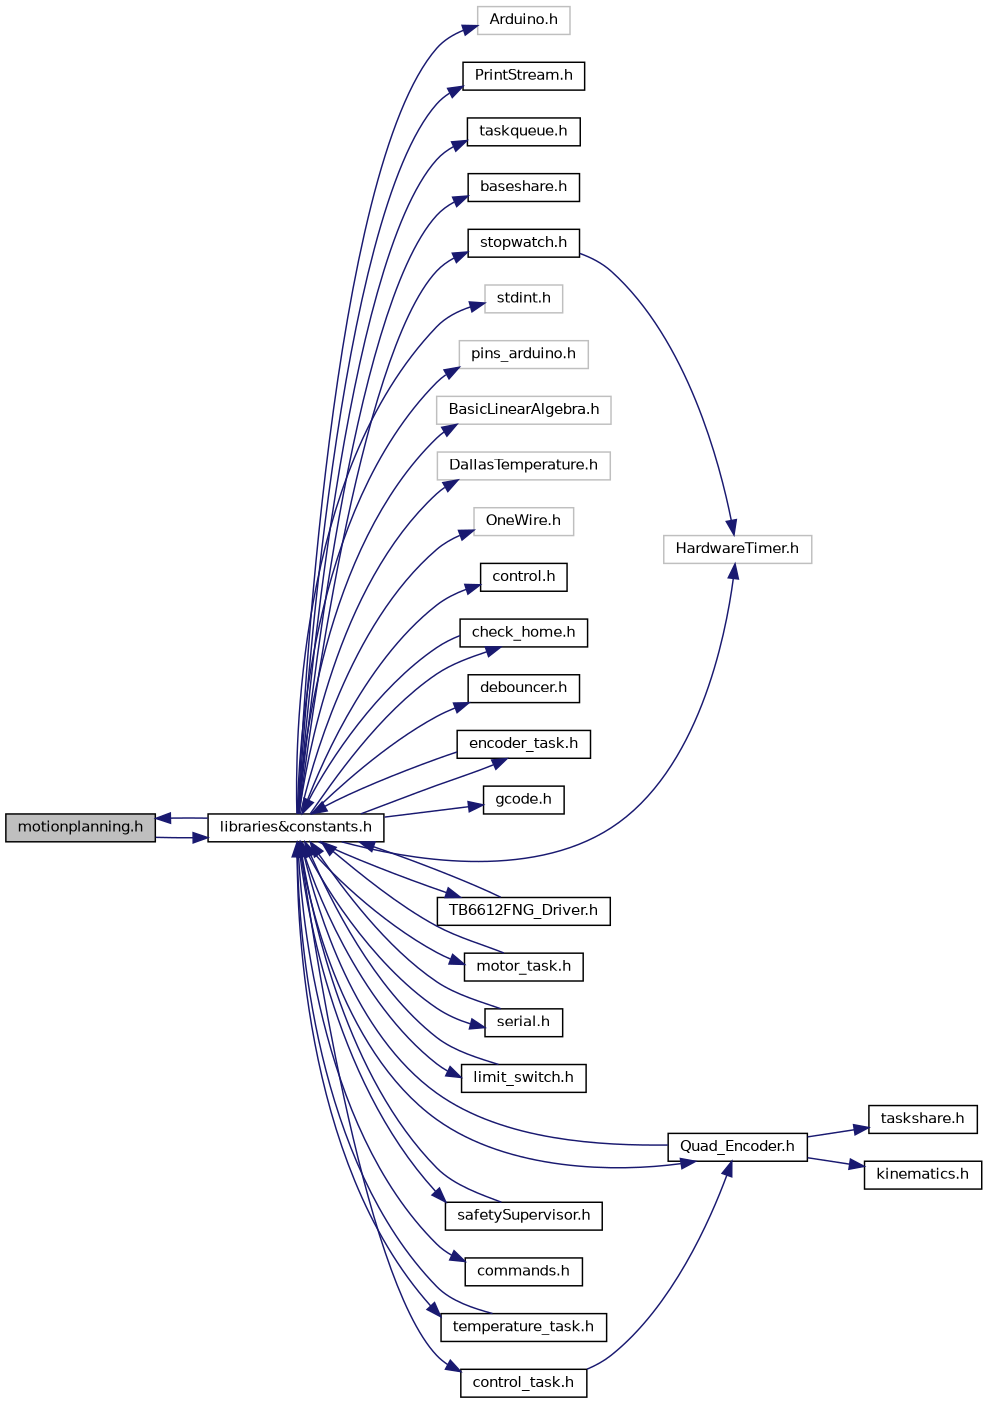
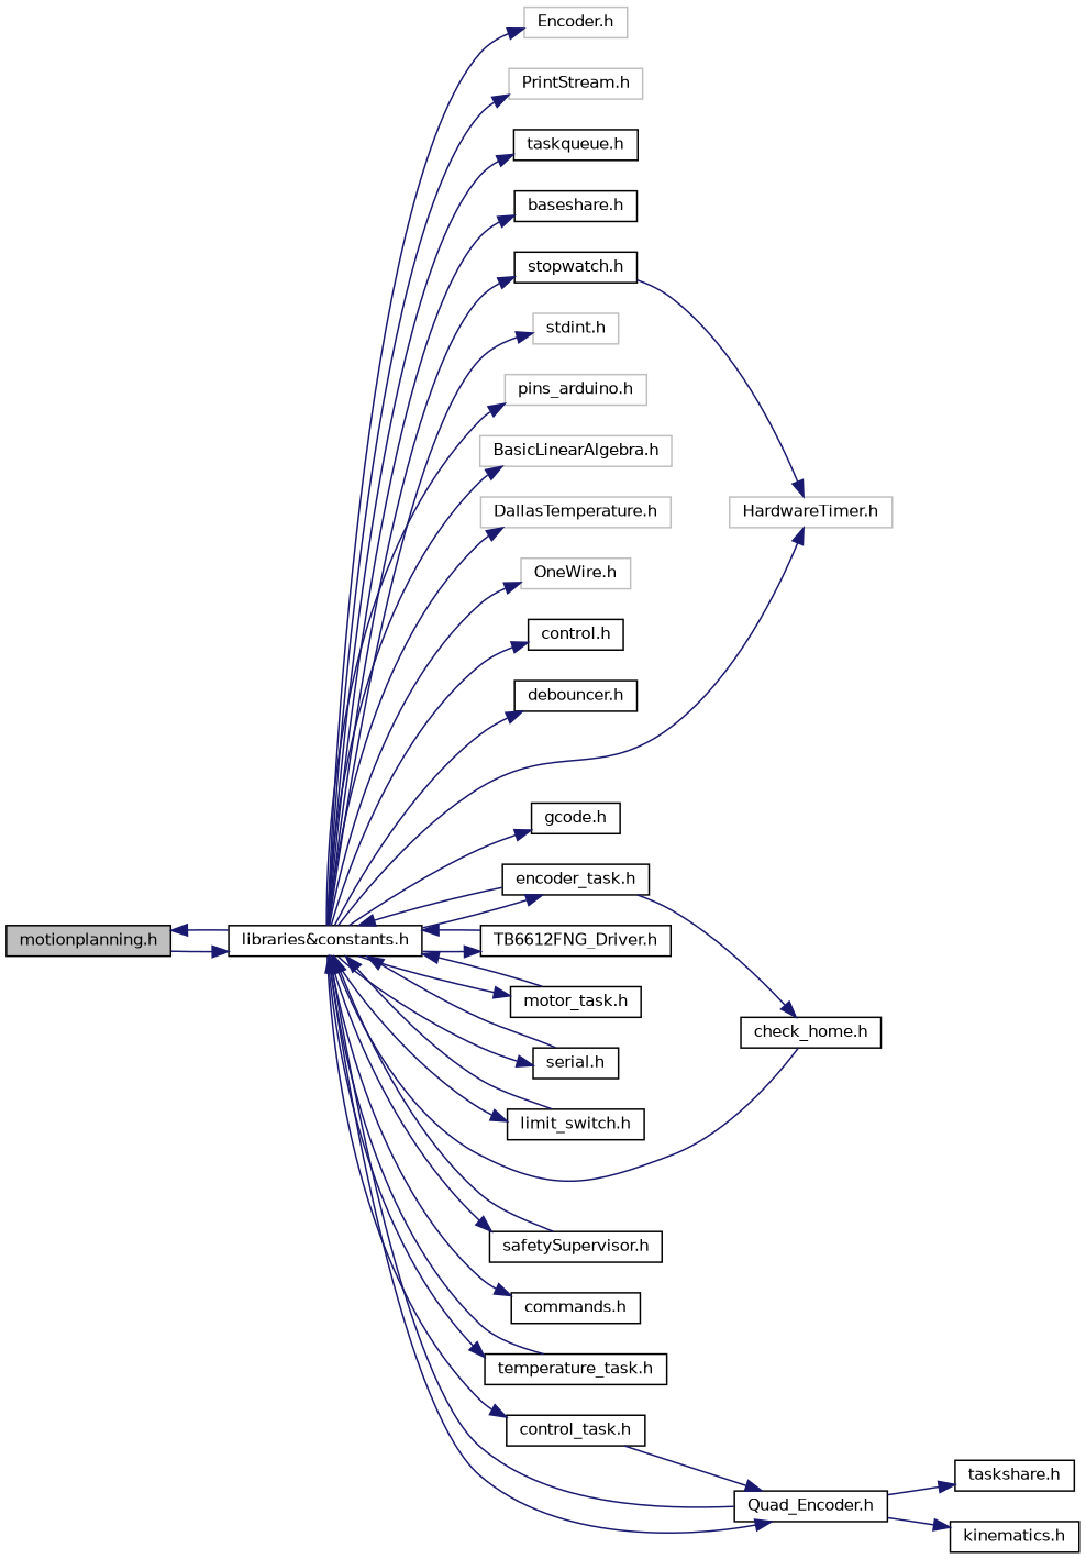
  digraph {
    rankdir=LR
    node [color=black fillcolor=white fontname=Helvetica fontsize=10 shape=record style=filled]
    edge [color=midnightblue fontname=Helvetica fontsize=10 labelfontname=Helvetica labelfontsize=10 style=solid]
    n1 [fillcolor=grey75 fontcolor=black height=0.2 label="motionplanning.h" width=0.4]
    n2 [height=0.2 label="libraries&constants.h" width=0.4]
-   n3 [color=grey75 height=0.2 label="Arduino.h" width=0.4]
-   n4 [height=0.2 label="PrintStream.h" width=0.4]
+   n3 [color=grey75 height=0.2 label="Encoder.h" width=0.4]
+   n4 [color=grey75 height=0.2 label="PrintStream.h" width=0.4]
    n5 [height=0.2 label="taskqueue.h" width=0.4]
    n6 [height=0.2 label="baseshare.h" width=0.4]
    n7 [color=grey75 height=0.2 label="HardwareTimer.h" width=0.4]
    n8 [color=grey75 height=0.2 label="stdint.h" width=0.4]
    n9 [color=grey75 height=0.2 label="pins_arduino.h" width=0.4]
    n10 [color=grey75 height=0.2 label="BasicLinearAlgebra.h" width=0.4]
    n11 [color=grey75 height=0.2 label="DallasTemperature.h" width=0.4]
    n12 [color=grey75 height=0.2 label="OneWire.h" width=0.4]
    n13 [height=0.2 label="control.h" width=0.4]
    n14 [height=0.2 label="check_home.h" width=0.4]
    n15 [height=0.2 label="debouncer.h" width=0.4]
    n16 [height=0.2 label="encoder_task.h" width=0.4]
    n17 [height=0.2 label="gcode.h" width=0.4]
    n18 [height=0.2 label="Quad_Encoder.h" width=0.4]
    n19 [height=0.2 label="TB6612FNG_Driver.h" width=0.4]
    n20 [height=0.2 label="motor_task.h" width=0.4]
    n21 [height=0.2 label="serial.h" width=0.4]
    n22 [height=0.2 label="limit_switch.h" width=0.4]
    n23 [height=0.2 label="stopwatch.h" width=0.4]
    n24 [height=0.2 label="safetySupervisor.h" width=0.4]
    n25 [height=0.2 label="commands.h" width=0.4]
    n26 [height=0.2 label="temperature_task.h" width=0.4]
    n27 [height=0.2 label="control_task.h" width=0.4]
    n28 [height=0.2 label="taskshare.h" width=0.4]
    n29 [height=0.2 label="kinematics.h" width=0.4]
    n1 -> n2
    n2 -> n1
    n2 -> n3
    n2 -> n4
    n2 -> n5
    n2 -> n6
    n2 -> n7
    n2 -> n8
    n2 -> n9
    n2 -> n10
    n2 -> n11
    n2 -> n12
    n2 -> n13
-   n2 -> n14
+   n16 -> n14
    n2 -> n15
    n2 -> n16
    n2 -> n17
    n2 -> n18
    n2 -> n19
    n2 -> n20
    n2 -> n21
    n2 -> n22
    n2 -> n23
    n2 -> n24
    n2 -> n25
    n2 -> n26
    n2 -> n27
    n14 -> n2
    n16 -> n2
    n18 -> n2
    n18 -> n28
    n18 -> n29
    n19 -> n2
    n20 -> n2
    n21 -> n2
    n22 -> n2
    n23 -> n7
    n24 -> n2
    n26 -> n2
    n27 -> n18
  }
